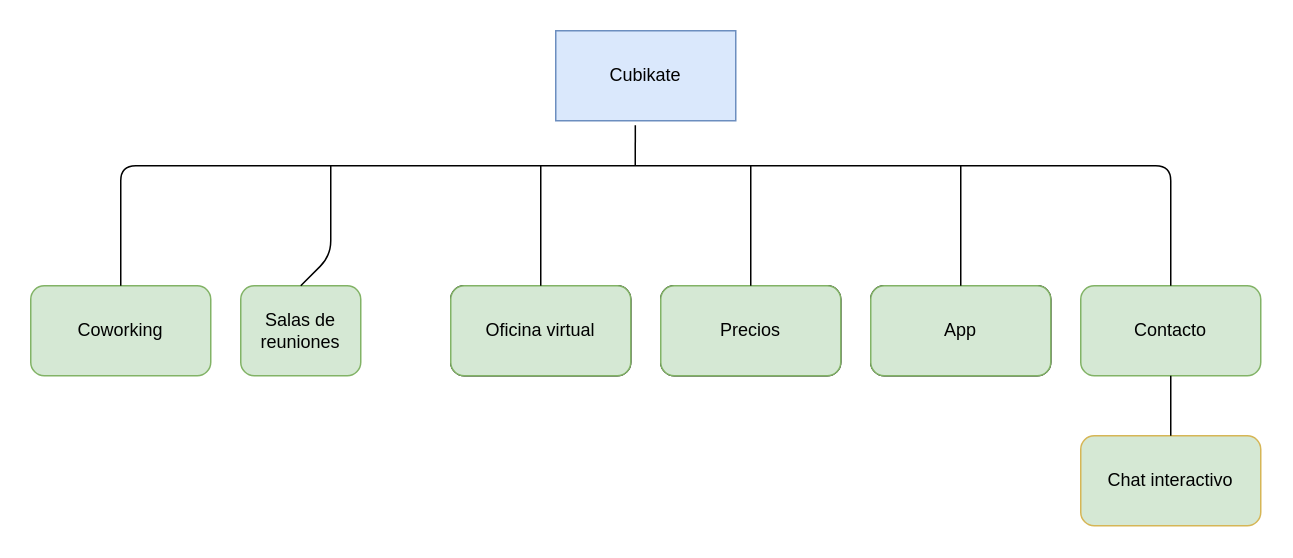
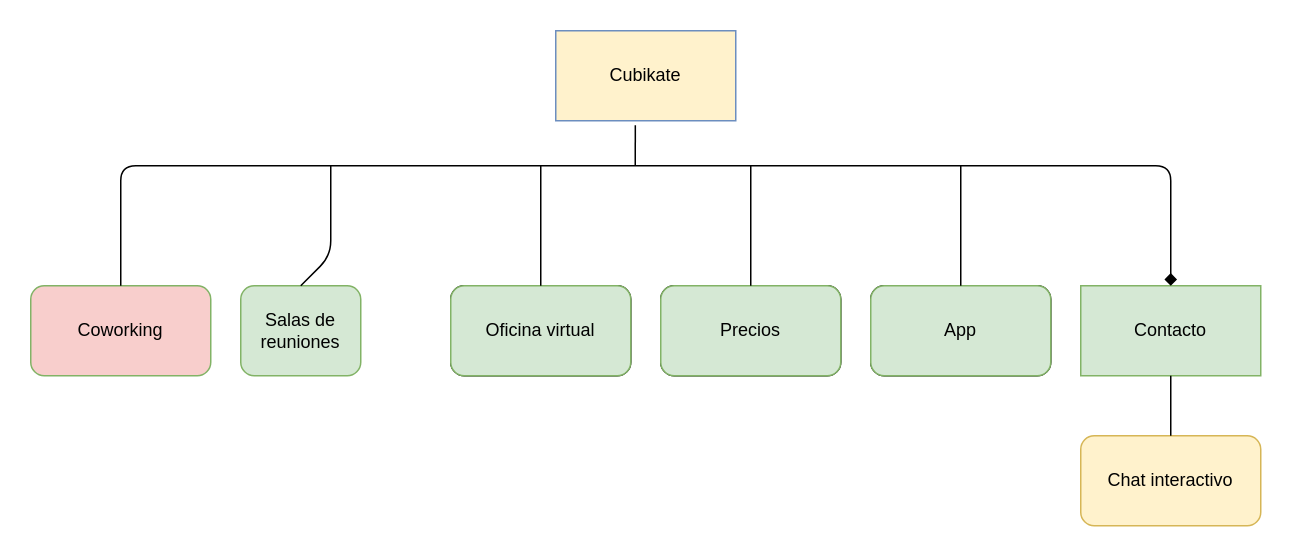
  <mxCell id="0" />
  <mxCell id="1" parent="0" />
- <mxCell id="2" value="Cubikate" style="rounded=0;whiteSpace=wrap;html=1;fillColor=#dae8fc;strokeColor=#6c8ebf;" vertex="1" parent="1"><mxGeometry x="370" y="20" width="120" height="60" as="geometry" /></mxCell>
- <mxCell id="3" value="Coworking" style="rounded=1;whiteSpace=wrap;html=1;fillColor=#d5e8d4;strokeColor=#82b366;" vertex="1" parent="1"><mxGeometry x="20" y="190" width="120" height="60" as="geometry" /></mxCell>
+ <mxCell id="2" value="Cubikate" style="rounded=0;whiteSpace=wrap;html=1;fillColor=#fff2cc;strokeColor=#6c8ebf;" vertex="1" parent="1"><mxGeometry x="370" y="20" width="120" height="60" as="geometry" /></mxCell>
+ <mxCell id="3" value="Coworking" style="rounded=1;whiteSpace=wrap;html=1;fillColor=#f8cecc;strokeColor=#82b366;" vertex="1" parent="1"><mxGeometry x="20" y="190" width="120" height="60" as="geometry" /></mxCell>
  <mxCell id="4" value="Salas de reuniones" style="rounded=1;whiteSpace=wrap;html=1;fillColor=#d5e8d4;strokeColor=#82b366;" vertex="1" parent="1"><mxGeometry x="160" y="190" width="80" height="60" as="geometry" /></mxCell>
  <mxCell id="5" value="&lt;div&gt;Oficina virtual&lt;/div&gt;" style="rounded=1;whiteSpace=wrap;html=1;" vertex="1" parent="1"><mxGeometry x="300" y="190" width="120" height="60" as="geometry" /></mxCell>
- <mxCell id="6" value="&lt;div&gt;Contacto&lt;/div&gt;" style="rounded=1;whiteSpace=wrap;html=1;fillColor=#d5e8d4;strokeColor=#82b366;" vertex="1" parent="1"><mxGeometry x="720" y="190" width="120" height="60" as="geometry" /></mxCell>
+ <mxCell id="6" value="&lt;div&gt;Contacto&lt;/div&gt;" style="whiteSpace=wrap;html=1;fillColor=#d5e8d4;strokeColor=#82b366;rounded=0;" vertex="1" parent="1"><mxGeometry x="720" y="190" width="120" height="60" as="geometry" /></mxCell>
  <mxCell id="7" value="&lt;div&gt;Precios&lt;/div&gt;" style="rounded=1;whiteSpace=wrap;html=1;" vertex="1" parent="1"><mxGeometry x="440" y="190" width="120" height="60" as="geometry" /></mxCell>
  <mxCell id="8" value="App" style="rounded=1;whiteSpace=wrap;html=1;" vertex="1" parent="1"><mxGeometry x="580" y="190" width="120" height="60" as="geometry" /></mxCell>
- <mxCell id="9" value="&lt;div&gt;Chat interactivo&lt;/div&gt;" style="rounded=1;whiteSpace=wrap;html=1;fillColor=#d5e8d4;strokeColor=#d6b656;" vertex="1" parent="1"><mxGeometry x="720" y="290" width="120" height="60" as="geometry" /></mxCell>
+ <mxCell id="9" value="&lt;div&gt;Chat interactivo&lt;/div&gt;" style="rounded=1;whiteSpace=wrap;html=1;fillColor=#fff2cc;strokeColor=#d6b656;" vertex="1" parent="1"><mxGeometry x="720" y="290" width="120" height="60" as="geometry" /></mxCell>
  <mxCell id="10" value="&lt;div&gt;Oficina virtual&lt;/div&gt;" style="rounded=1;whiteSpace=wrap;html=1;fillColor=#d5e8d4;strokeColor=#82b366;" vertex="1" parent="1"><mxGeometry x="300" y="190" width="120" height="60" as="geometry" /></mxCell>
  <mxCell id="11" value="&lt;div&gt;Precios&lt;/div&gt;" style="rounded=1;whiteSpace=wrap;html=1;fillColor=#d5e8d4;strokeColor=#82b366;" vertex="1" parent="1"><mxGeometry x="440" y="190" width="120" height="60" as="geometry" /></mxCell>
  <mxCell id="12" value="App" style="rounded=1;whiteSpace=wrap;html=1;fillColor=#d5e8d4;strokeColor=#82b366;" vertex="1" parent="1"><mxGeometry x="580" y="190" width="120" height="60" as="geometry" /></mxCell>
- <mxCell id="13" value="" style="endArrow=none;html=1;exitX=0.5;exitY=0;exitDx=0;exitDy=0;entryX=0.5;entryY=0;entryDx=0;entryDy=0;" edge="1" parent="1" source="3" target="6"><mxGeometry width="50" height="50" relative="1" as="geometry"><mxPoint x="10" y="110" as="sourcePoint" /><mxPoint x="780" y="110" as="targetPoint" /><Array as="points"><mxPoint x="80" y="110" /><mxPoint x="200" y="110" /><mxPoint x="780" y="110" /></Array></mxGeometry></mxCell>
+ <mxCell id="13" value="" style="endArrow=diamond;html=1;exitX=0.5;exitY=0;exitDx=0;exitDy=0;entryX=0.5;entryY=0;entryDx=0;entryDy=0;" edge="1" parent="1" source="3" target="6"><mxGeometry width="50" height="50" relative="1" as="geometry"><mxPoint x="10" y="110" as="sourcePoint" /><mxPoint x="780" y="110" as="targetPoint" /><Array as="points"><mxPoint x="80" y="110" /><mxPoint x="200" y="110" /><mxPoint x="780" y="110" /></Array></mxGeometry></mxCell>
  <mxCell id="14" value="" style="endArrow=none;html=1;exitX=0.5;exitY=0;exitDx=0;exitDy=0;" edge="1" parent="1" source="4"><mxGeometry width="50" height="50" relative="1" as="geometry"><mxPoint x="200" y="190" as="sourcePoint" /><mxPoint x="220" y="110" as="targetPoint" /><Array as="points"><mxPoint x="220" y="170" /></Array></mxGeometry></mxCell>
  <mxCell id="15" value="" style="endArrow=none;html=1;exitX=0.442;exitY=1.05;exitDx=0;exitDy=0;exitPerimeter=0;" edge="1" parent="1" source="2"><mxGeometry width="50" height="50" relative="1" as="geometry"><mxPoint x="480" y="310" as="sourcePoint" /><mxPoint x="423" y="110" as="targetPoint" /></mxGeometry></mxCell>
  <mxCell id="16" value="" style="endArrow=none;html=1;entryX=0.5;entryY=1;entryDx=0;entryDy=0;" edge="1" parent="1" target="6"><mxGeometry width="50" height="50" relative="1" as="geometry"><mxPoint x="780" y="290" as="sourcePoint" /><mxPoint x="830" y="240" as="targetPoint" /></mxGeometry></mxCell>
  <mxCell id="17" value="" style="endArrow=none;html=1;" edge="1" parent="1"><mxGeometry width="50" height="50" relative="1" as="geometry"><mxPoint x="360" y="190" as="sourcePoint" /><mxPoint x="360" y="110" as="targetPoint" /></mxGeometry></mxCell>
  <mxCell id="18" value="" style="endArrow=none;html=1;" edge="1" parent="1"><mxGeometry width="50" height="50" relative="1" as="geometry"><mxPoint x="500" y="190" as="sourcePoint" /><mxPoint x="500" y="110" as="targetPoint" /></mxGeometry></mxCell>
  <mxCell id="19" value="" style="endArrow=none;html=1;" edge="1" parent="1"><mxGeometry width="50" height="50" relative="1" as="geometry"><mxPoint x="640" y="190" as="sourcePoint" /><mxPoint x="640" y="110" as="targetPoint" /></mxGeometry></mxCell>
